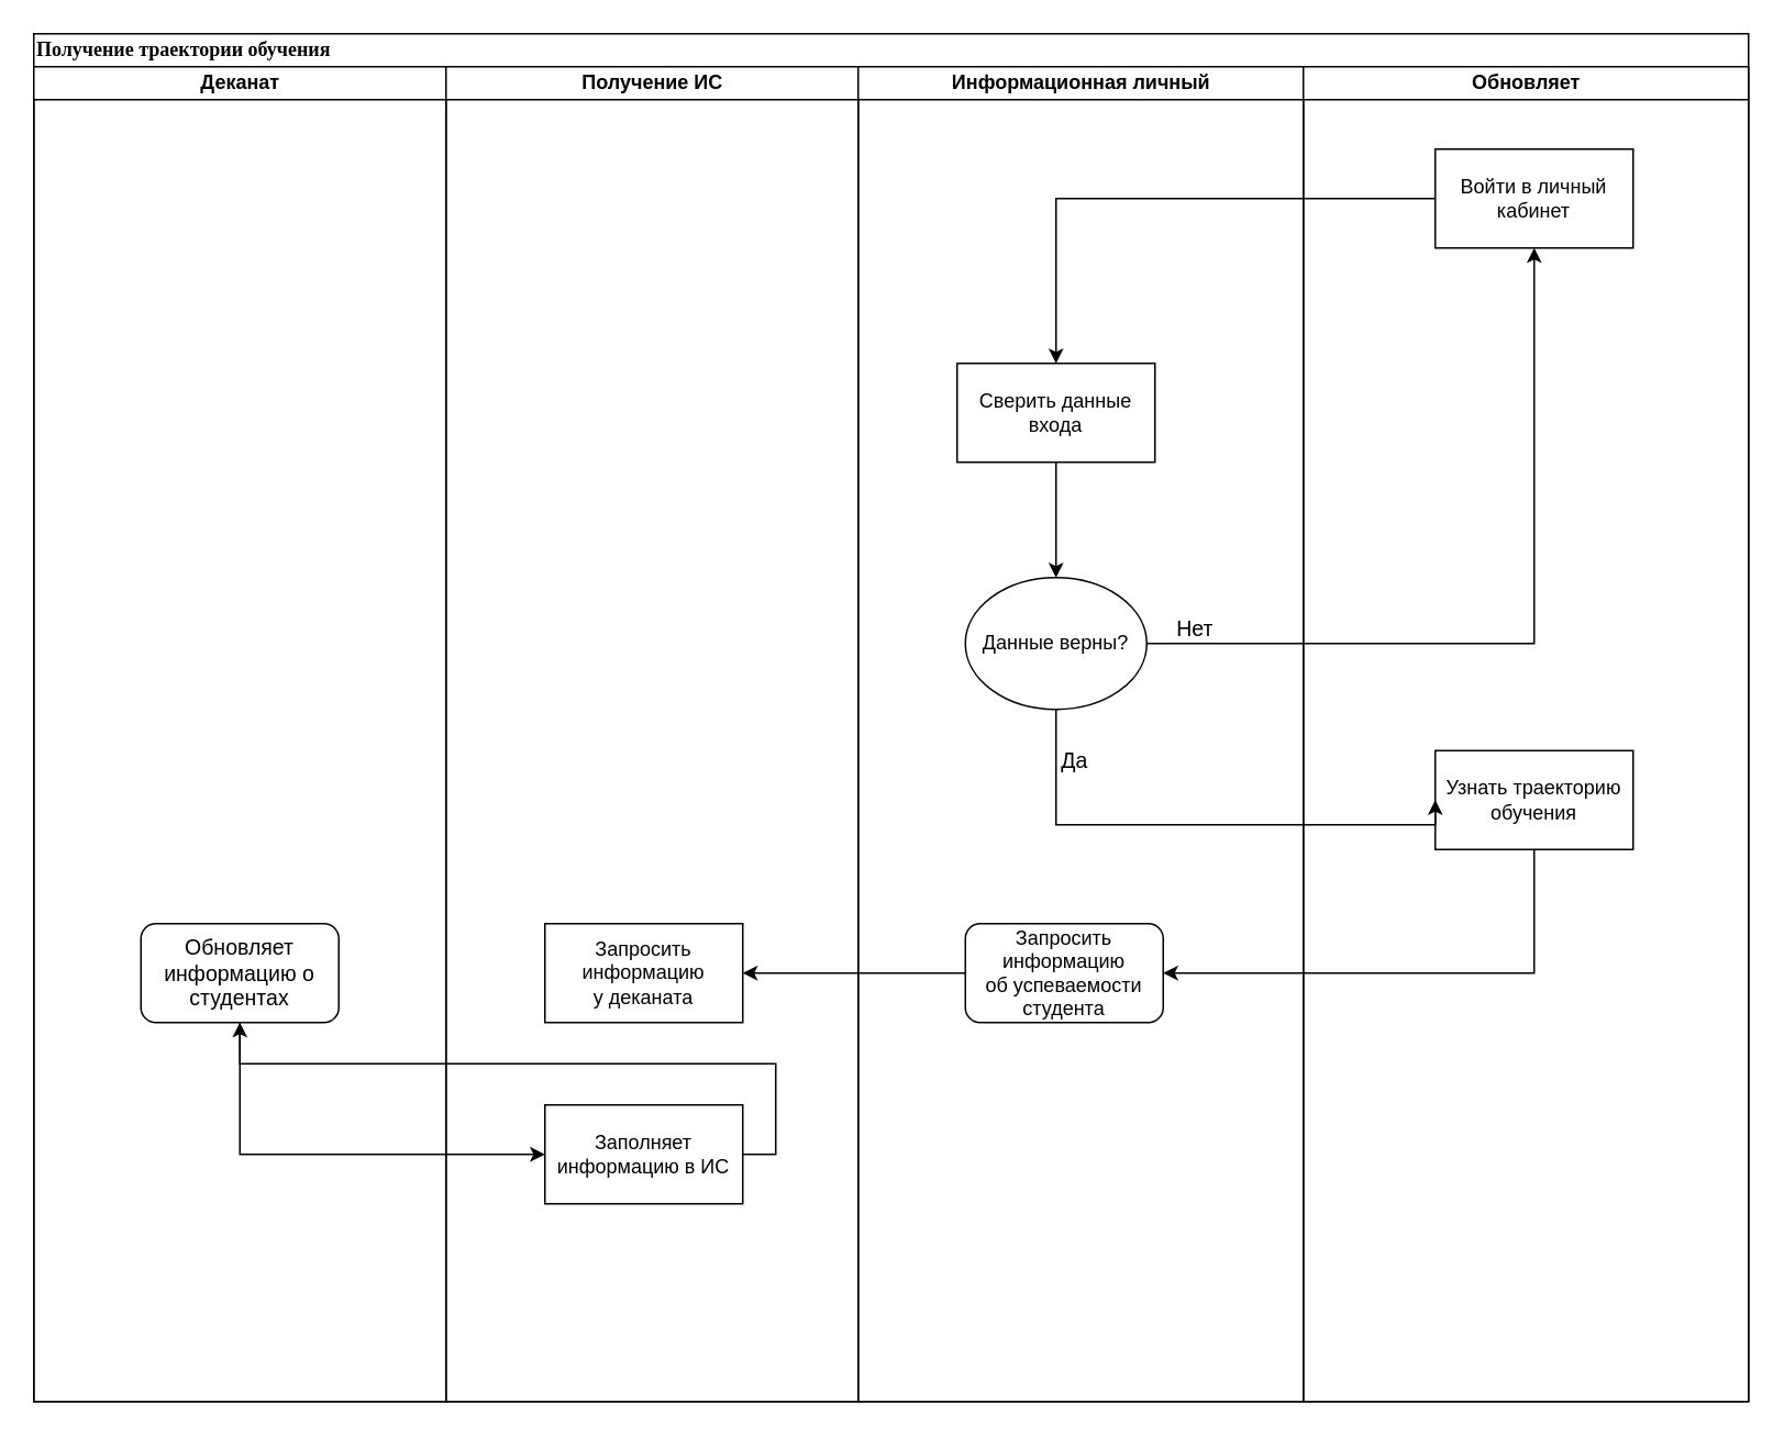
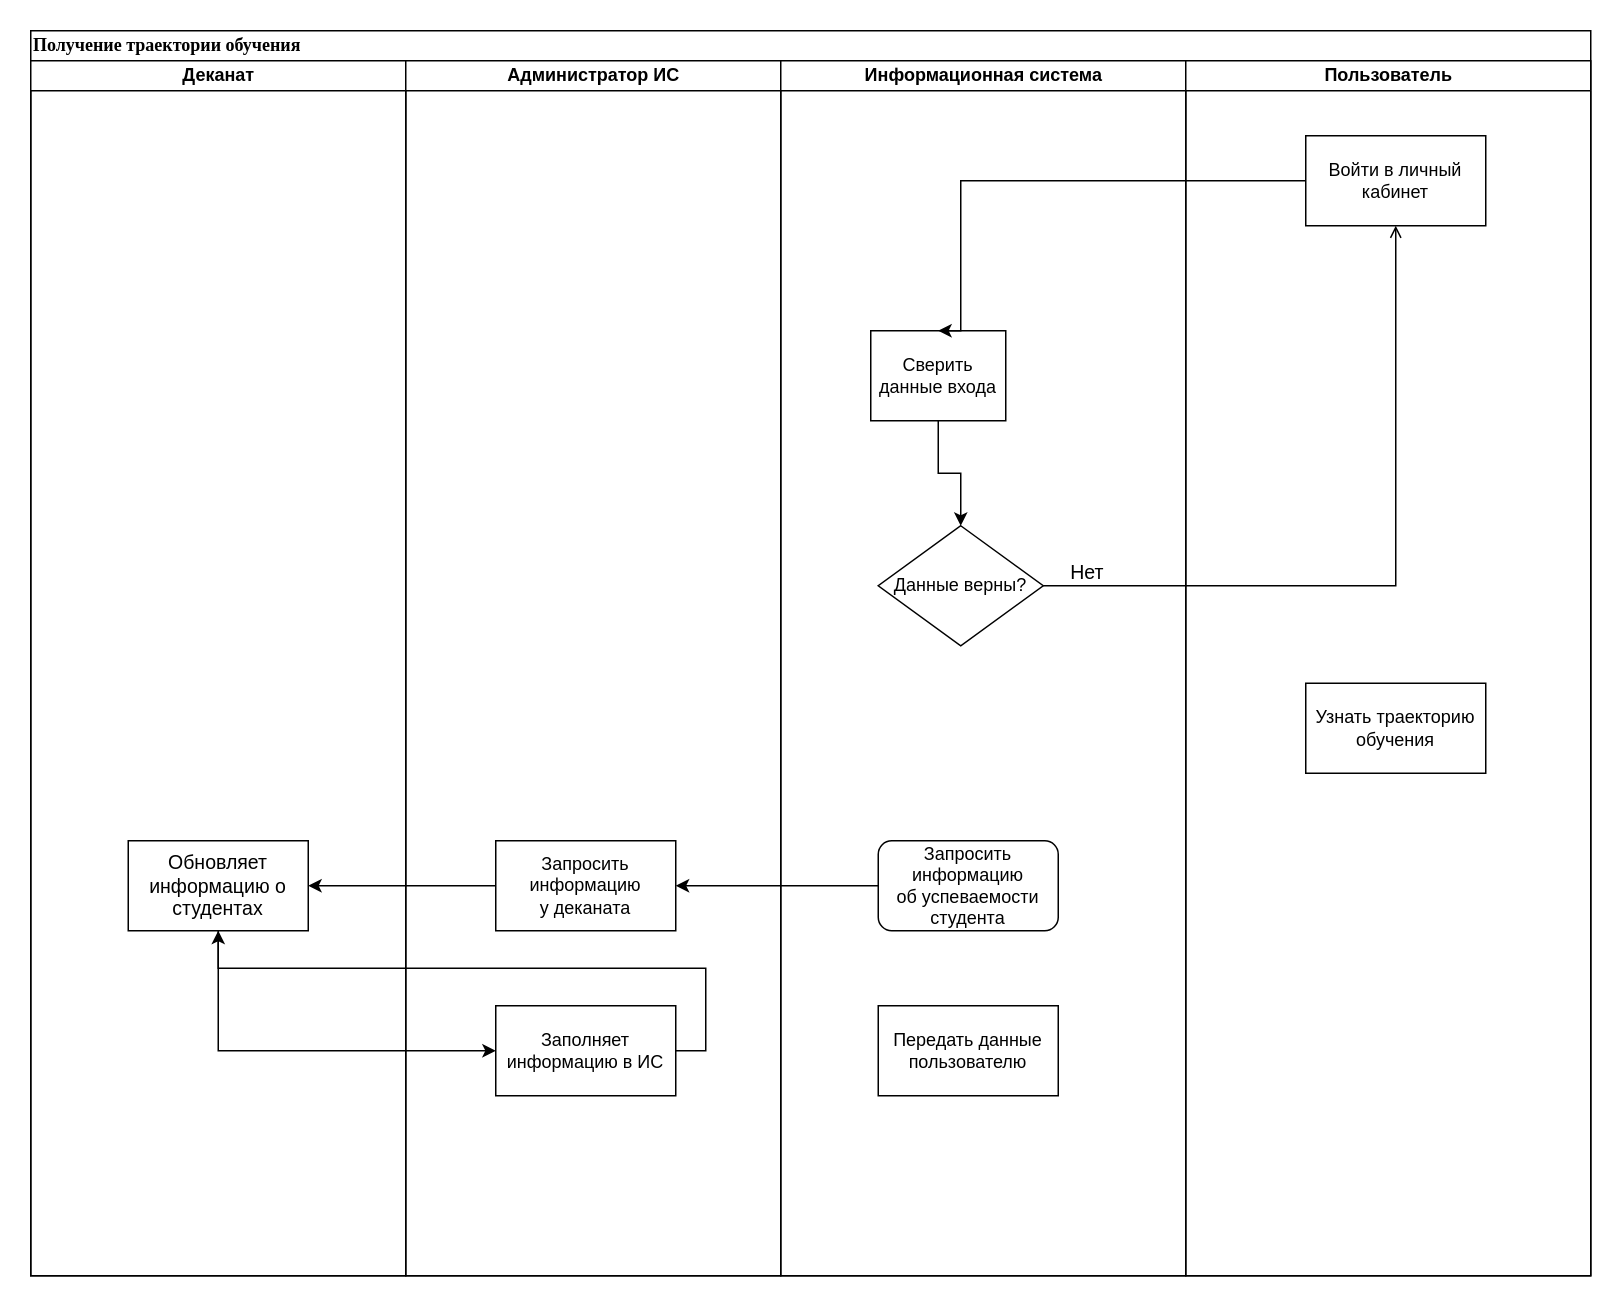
  <mxCell id="0" />
  <mxCell id="1" parent="0" />
  <mxCell id="2" value="Получение траектории обучения" style="swimlane;html=1;childLayout=stackLayout;startSize=20;rounded=0;shadow=0;comic=0;labelBackgroundColor=none;strokeWidth=1;fontFamily=Verdana;fontSize=12;align=left;" parent="1" vertex="1"><mxGeometry x="20" y="20" width="1040" height="830" as="geometry" /></mxCell>
  <mxCell id="3" value="Деканат" style="swimlane;html=1;startSize=20;" parent="2" vertex="1"><mxGeometry y="20" width="250" height="810" as="geometry" /></mxCell>
- <mxCell id="4" value="Обновляет информацию о студентах" style="whiteSpace=wrap;html=1;fontSize=13;fillColor=none;rounded=1;" vertex="1" parent="3"><mxGeometry x="65" y="520" width="120" height="60" as="geometry" /></mxCell>
- <mxCell id="5" value="Получение ИС" style="swimlane;html=1;startSize=20;" parent="2" vertex="1"><mxGeometry x="250" y="20" width="250" height="810" as="geometry" /></mxCell>
+ <mxCell id="4" value="Обновляет информацию о студентах" style="rounded=0;whiteSpace=wrap;html=1;fontSize=13;fillColor=none;" vertex="1" parent="3"><mxGeometry x="65" y="520" width="120" height="60" as="geometry" /></mxCell>
+ <mxCell id="5" value="Администратор ИС" style="swimlane;html=1;startSize=20;" parent="2" vertex="1"><mxGeometry x="250" y="20" width="250" height="810" as="geometry" /></mxCell>
  <mxCell id="6" value="Запросить информацию&lt;br&gt;у деканата" style="rounded=0;whiteSpace=wrap;html=1;fillColor=none;" vertex="1" parent="5"><mxGeometry x="60" y="520" width="120" height="60" as="geometry" /></mxCell>
  <mxCell id="7" value="Заполняет информацию в ИС" style="rounded=0;whiteSpace=wrap;html=1;fillColor=none;" vertex="1" parent="5"><mxGeometry x="60" y="630" width="120" height="60" as="geometry" /></mxCell>
- <mxCell id="8" value="Информационная личный" style="swimlane;html=1;startSize=20;" parent="2" vertex="1"><mxGeometry x="500" y="20" width="270" height="810" as="geometry" /></mxCell>
+ <mxCell id="8" value="Информационная система" style="swimlane;html=1;startSize=20;" parent="2" vertex="1"><mxGeometry x="500" y="20" width="270" height="810" as="geometry" /></mxCell>
  <mxCell id="9" style="edgeStyle=orthogonalEdgeStyle;rounded=0;orthogonalLoop=1;jettySize=auto;html=1;exitX=0.5;exitY=1;exitDx=0;exitDy=0;entryX=0.5;entryY=0;entryDx=0;entryDy=0;" edge="1" parent="8" source="10" target="11"><mxGeometry relative="1" as="geometry" /></mxCell>
- <mxCell id="10" value="Сверить данные входа" style="rounded=0;whiteSpace=wrap;html=1;fillColor=none;" vertex="1" parent="8"><mxGeometry x="60" y="180" width="120" height="60" as="geometry" /></mxCell>
- <mxCell id="11" value="Данные верны?" style="ellipse;whiteSpace=wrap;html=1;fillColor=none;" vertex="1" parent="8"><mxGeometry x="65" y="310" width="110" height="80" as="geometry" /></mxCell>
+ <mxCell id="10" value="Сверить данные входа" style="rounded=0;whiteSpace=wrap;html=1;fillColor=none;" vertex="1" parent="8"><mxGeometry x="60" y="180" width="90" height="60" as="geometry" /></mxCell>
+ <mxCell id="11" value="Данные верны?" style="rhombus;whiteSpace=wrap;html=1;fillColor=none;" vertex="1" parent="8"><mxGeometry x="65" y="310" width="110" height="80" as="geometry" /></mxCell>
  <mxCell id="12" value="Запросить информацию&lt;br&gt;об успеваемости студента" style="whiteSpace=wrap;html=1;fillColor=none;rounded=1;" vertex="1" parent="8"><mxGeometry x="65" y="520" width="120" height="60" as="geometry" /></mxCell>
- <mxCell id="14" value="Обновляет" style="swimlane;html=1;startSize=20;" vertex="1" parent="2"><mxGeometry x="770" y="20" width="270" height="810" as="geometry" /></mxCell>
+ <mxCell id="13" value="Передать данные пользователю" style="rounded=0;whiteSpace=wrap;html=1;fillColor=none;" vertex="1" parent="8"><mxGeometry x="65" y="630" width="120" height="60" as="geometry" /></mxCell>
+ <mxCell id="14" value="Пользователь" style="swimlane;html=1;startSize=20;" vertex="1" parent="2"><mxGeometry x="770" y="20" width="270" height="810" as="geometry" /></mxCell>
  <mxCell id="15" value="Войти в личный&lt;br&gt;кабинет" style="rounded=0;whiteSpace=wrap;html=1;fillColor=none;" vertex="1" parent="14"><mxGeometry x="80" y="50" width="120" height="60" as="geometry" /></mxCell>
  <mxCell id="16" value="Узнать траекторию обучения" style="rounded=0;whiteSpace=wrap;html=1;fillColor=none;" vertex="1" parent="14"><mxGeometry x="80" y="415" width="120" height="60" as="geometry" /></mxCell>
  <mxCell id="17" style="edgeStyle=orthogonalEdgeStyle;rounded=0;orthogonalLoop=1;jettySize=auto;html=1;entryX=0.5;entryY=0;entryDx=0;entryDy=0;exitX=0;exitY=0.5;exitDx=0;exitDy=0;" edge="1" parent="2" source="15" target="10"><mxGeometry relative="1" as="geometry"><mxPoint x="770" y="270" as="sourcePoint" /><Array as="points"><mxPoint x="620" y="100" /></Array></mxGeometry></mxCell>
- <mxCell id="18" style="edgeStyle=orthogonalEdgeStyle;rounded=0;orthogonalLoop=1;jettySize=auto;html=1;exitX=1;exitY=0.5;exitDx=0;exitDy=0;entryX=0.5;entryY=1;entryDx=0;entryDy=0;" edge="1" parent="2" source="11" target="15"><mxGeometry relative="1" as="geometry" /></mxCell>
+ <mxCell id="18" style="edgeStyle=orthogonalEdgeStyle;rounded=0;orthogonalLoop=1;jettySize=auto;html=1;exitX=1;exitY=0.5;exitDx=0;exitDy=0;entryX=0.5;entryY=1;entryDx=0;entryDy=0;endArrow=open;" edge="1" parent="2" source="11" target="15"><mxGeometry relative="1" as="geometry" /></mxCell>
  <mxCell id="19" value="&lt;font style=&quot;font-size: 13px;&quot;&gt;Нет&lt;/font&gt;" style="edgeLabel;html=1;align=center;verticalAlign=middle;resizable=0;points=[];" vertex="1" connectable="0" parent="18"><mxGeometry x="-0.775" relative="1" as="geometry"><mxPoint x="-25" y="-10" as="offset" /></mxGeometry></mxCell>
- <mxCell id="20" style="edgeStyle=orthogonalEdgeStyle;rounded=0;orthogonalLoop=1;jettySize=auto;html=1;exitX=0.5;exitY=1;exitDx=0;exitDy=0;entryX=0;entryY=0.5;entryDx=0;entryDy=0;" edge="1" parent="2" source="11" target="16"><mxGeometry relative="1" as="geometry"><mxPoint x="800" y="570" as="targetPoint" /><Array as="points"><mxPoint x="620" y="480" /></Array></mxGeometry></mxCell>
- <mxCell id="21" value="&lt;font style=&quot;font-size: 13px;&quot;&gt;Да&lt;/font&gt;" style="edgeLabel;html=1;align=center;verticalAlign=middle;resizable=0;points=[];" vertex="1" connectable="0" parent="20"><mxGeometry x="-0.718" y="-1" relative="1" as="geometry"><mxPoint x="11" y="-14" as="offset" /></mxGeometry></mxCell>
- <mxCell id="22" style="edgeStyle=orthogonalEdgeStyle;rounded=0;orthogonalLoop=1;jettySize=auto;html=1;exitX=0.5;exitY=1;exitDx=0;exitDy=0;fontSize=13;entryX=1;entryY=0.5;entryDx=0;entryDy=0;" edge="1" parent="2" source="16" target="12"><mxGeometry relative="1" as="geometry"><mxPoint x="690" y="570" as="targetPoint" /><Array as="points"><mxPoint x="910" y="570" /></Array></mxGeometry></mxCell>
+ <mxCell id="23" style="edgeStyle=orthogonalEdgeStyle;rounded=0;orthogonalLoop=1;jettySize=auto;html=1;exitX=0;exitY=0.5;exitDx=0;exitDy=0;entryX=1;entryY=0.5;entryDx=0;entryDy=0;fontSize=13;" edge="1" parent="2" source="6" target="4"><mxGeometry relative="1" as="geometry" /></mxCell>
  <mxCell id="24" style="edgeStyle=orthogonalEdgeStyle;rounded=0;orthogonalLoop=1;jettySize=auto;html=1;exitX=1;exitY=0.5;exitDx=0;exitDy=0;fontSize=13;" edge="1" parent="2" source="7" target="4"><mxGeometry relative="1" as="geometry"><mxPoint x="560" y="680" as="targetPoint" /></mxGeometry></mxCell>
  <mxCell id="25" style="edgeStyle=orthogonalEdgeStyle;rounded=0;orthogonalLoop=1;jettySize=auto;html=1;exitX=0;exitY=0.5;exitDx=0;exitDy=0;fontSize=13;" edge="1" parent="1" source="12"><mxGeometry relative="1" as="geometry"><mxPoint x="450" y="590" as="targetPoint" /></mxGeometry></mxCell>
  <mxCell id="26" style="edgeStyle=orthogonalEdgeStyle;rounded=0;orthogonalLoop=1;jettySize=auto;html=1;exitX=0.5;exitY=1;exitDx=0;exitDy=0;fontSize=13;" edge="1" parent="1" source="4"><mxGeometry relative="1" as="geometry"><mxPoint x="330" y="700" as="targetPoint" /><Array as="points"><mxPoint x="145" y="700" /></Array></mxGeometry></mxCell>
